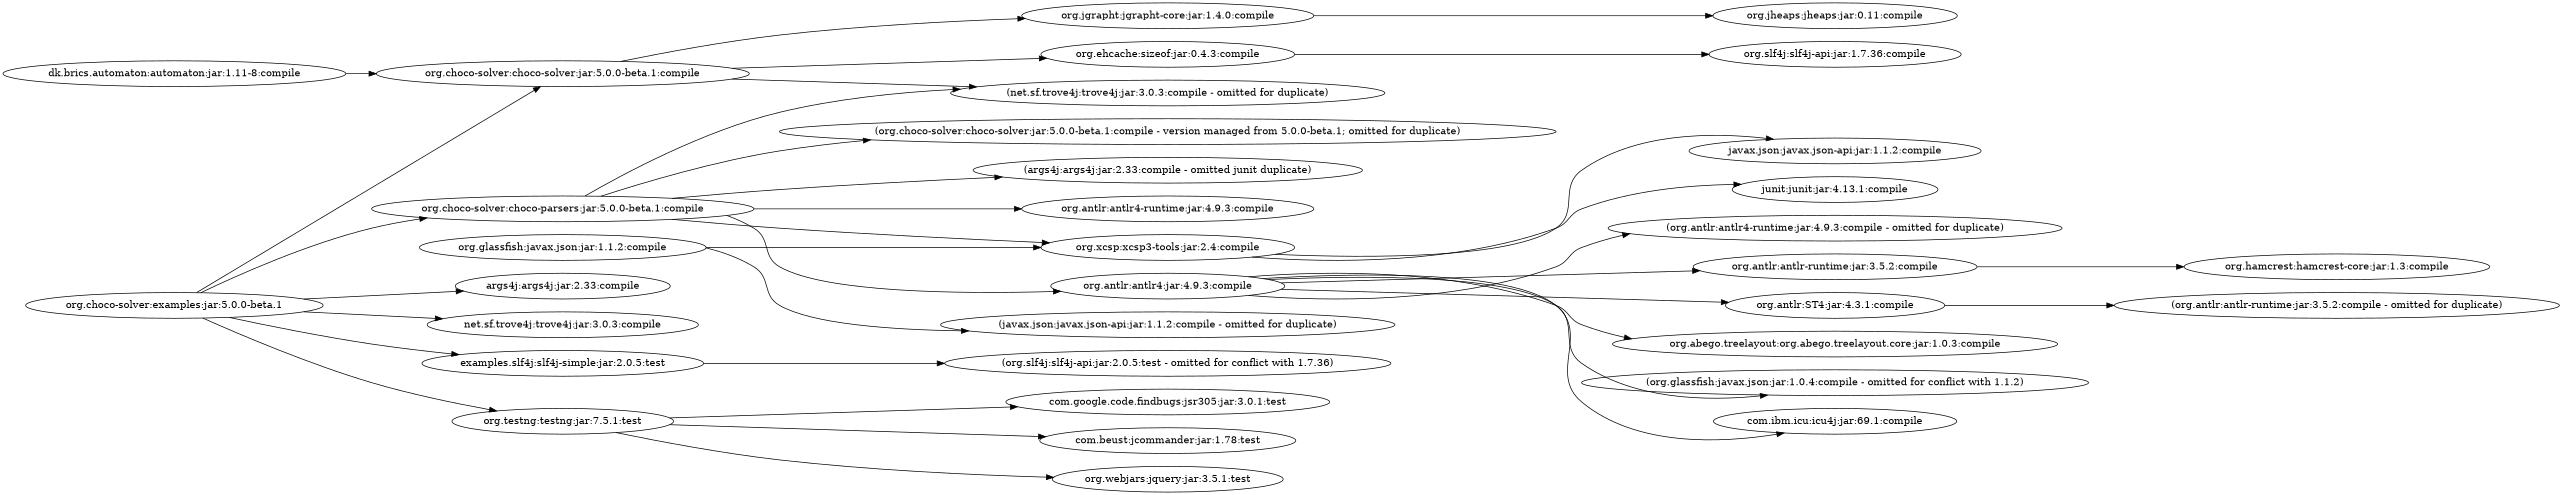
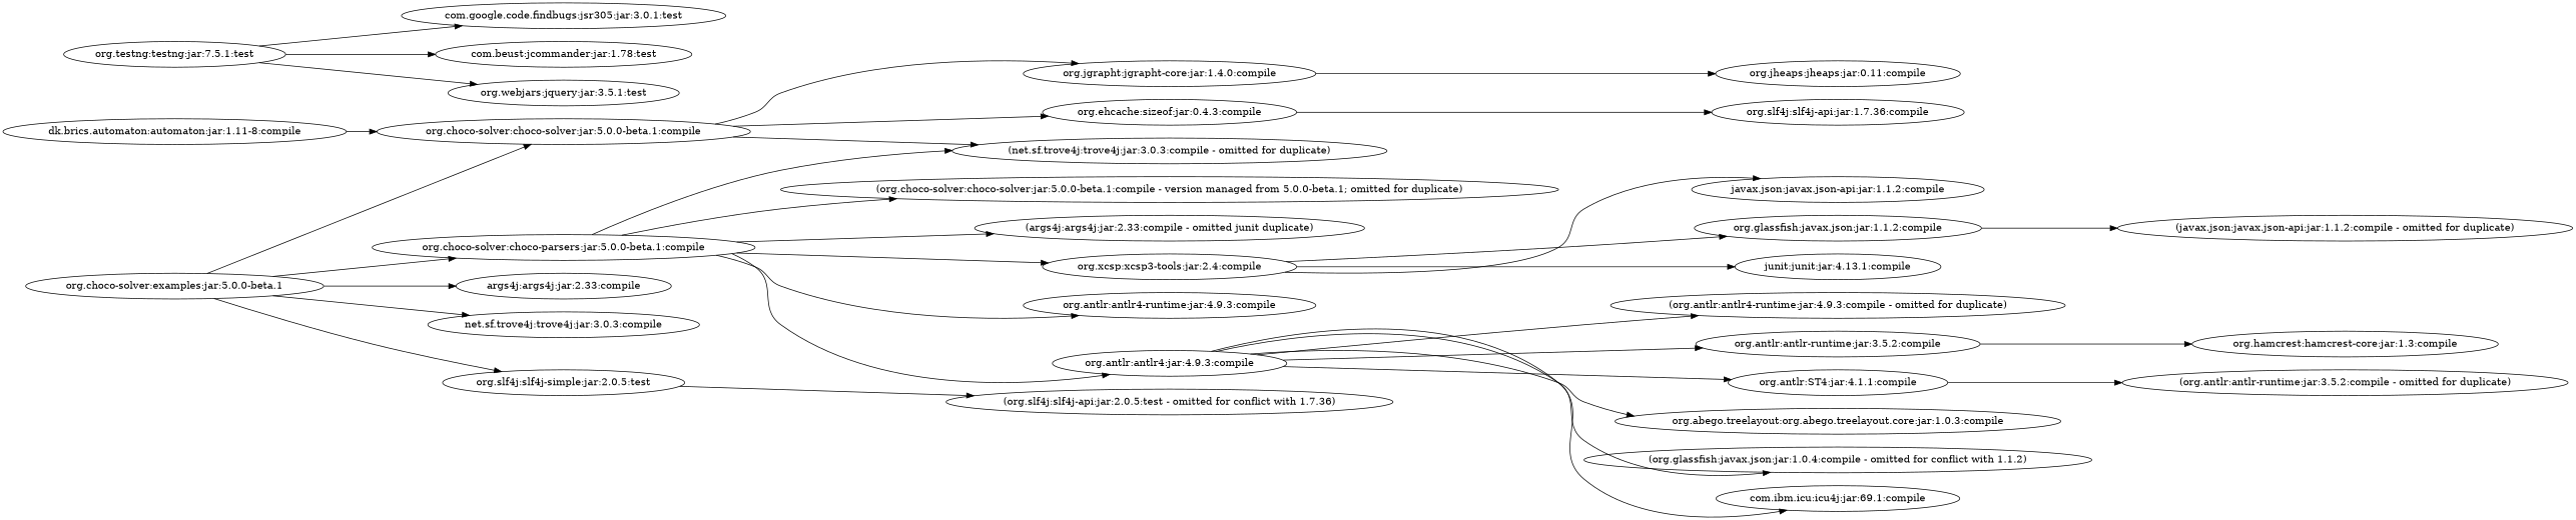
  digraph {
    rankdir=LR
    "org.choco-solver:examples:jar:5.0.0-beta.1"
    "org.choco-solver:choco-solver:jar:5.0.0-beta.1:compile"
    "org.choco-solver:choco-parsers:jar:5.0.0-beta.1:compile"
    "args4j:args4j:jar:2.33:compile"
    "net.sf.trove4j:trove4j:jar:3.0.3:compile"
-   "org.slf4j:slf4j-simple:jar:2.0.5:test" [label="examples.slf4j:slf4j-simple:jar:2.0.5:test"]
+   "org.slf4j:slf4j-simple:jar:2.0.5:test"
    "org.testng:testng:jar:7.5.1:test"
    "org.jgrapht:jgrapht-core:jar:1.4.0:compile"
    "org.ehcache:sizeof:jar:0.4.3:compile"
    "(net.sf.trove4j:trove4j:jar:3.0.3:compile - omitted for duplicate)"
    "(org.choco-solver:choco-solver:jar:5.0.0-beta.1:compile - version managed from 5.0.0-beta.1; omitted for duplicate)"
    n12 [label="(args4j:args4j:jar:2.33:compile - omitted junit duplicate)"]
    "org.xcsp:xcsp3-tools:jar:2.4:compile"
    "org.antlr:antlr4-runtime:jar:4.9.3:compile"
    "org.antlr:antlr4:jar:4.9.3:compile"
    "(org.slf4j:slf4j-api:jar:2.0.5:test - omitted for conflict with 1.7.36)"
    "com.google.code.findbugs:jsr305:jar:3.0.1:test"
    "com.beust:jcommander:jar:1.78:test"
    "org.webjars:jquery:jar:3.5.1:test"
    "dk.brics.automaton:automaton:jar:1.11-8:compile"
    "org.jheaps:jheaps:jar:0.11:compile"
    "org.slf4j:slf4j-api:jar:1.7.36:compile"
    "javax.json:javax.json-api:jar:1.1.2:compile"
    "org.glassfish:javax.json:jar:1.1.2:compile"
    "junit:junit:jar:4.13.1:compile"
    "(org.antlr:antlr4-runtime:jar:4.9.3:compile - omitted for duplicate)"
    "org.antlr:antlr-runtime:jar:3.5.2:compile"
-   "org.antlr:ST4:jar:4.3.1:compile"
+   "org.antlr:ST4:jar:4.3.1:compile" [label="org.antlr:ST4:jar:4.1.1:compile"]
    "org.abego.treelayout:org.abego.treelayout.core:jar:1.0.3:compile"
    "(org.glassfish:javax.json:jar:1.0.4:compile - omitted for conflict with 1.1.2)"
    "com.ibm.icu:icu4j:jar:69.1:compile"
    "(javax.json:javax.json-api:jar:1.1.2:compile - omitted for duplicate)"
    "org.hamcrest:hamcrest-core:jar:1.3:compile"
    "(org.antlr:antlr-runtime:jar:3.5.2:compile - omitted for duplicate)"
    "org.choco-solver:examples:jar:5.0.0-beta.1" -> "org.choco-solver:choco-solver:jar:5.0.0-beta.1:compile"
    "org.choco-solver:examples:jar:5.0.0-beta.1" -> "org.choco-solver:choco-parsers:jar:5.0.0-beta.1:compile"
    "org.choco-solver:examples:jar:5.0.0-beta.1" -> "args4j:args4j:jar:2.33:compile"
    "org.choco-solver:examples:jar:5.0.0-beta.1" -> "net.sf.trove4j:trove4j:jar:3.0.3:compile"
    "org.choco-solver:examples:jar:5.0.0-beta.1" -> "org.slf4j:slf4j-simple:jar:2.0.5:test"
-   "org.choco-solver:examples:jar:5.0.0-beta.1" -> "org.testng:testng:jar:7.5.1:test"
    "org.choco-solver:choco-solver:jar:5.0.0-beta.1:compile" -> "org.jgrapht:jgrapht-core:jar:1.4.0:compile"
    "org.choco-solver:choco-solver:jar:5.0.0-beta.1:compile" -> "org.ehcache:sizeof:jar:0.4.3:compile"
    "org.choco-solver:choco-solver:jar:5.0.0-beta.1:compile" -> "(net.sf.trove4j:trove4j:jar:3.0.3:compile - omitted for duplicate)"
    "org.choco-solver:choco-parsers:jar:5.0.0-beta.1:compile" -> "(net.sf.trove4j:trove4j:jar:3.0.3:compile - omitted for duplicate)"
    "org.choco-solver:choco-parsers:jar:5.0.0-beta.1:compile" -> "(org.choco-solver:choco-solver:jar:5.0.0-beta.1:compile - version managed from 5.0.0-beta.1; omitted for duplicate)"
    "org.choco-solver:choco-parsers:jar:5.0.0-beta.1:compile" -> n12
    "org.choco-solver:choco-parsers:jar:5.0.0-beta.1:compile" -> "org.xcsp:xcsp3-tools:jar:2.4:compile"
    "org.choco-solver:choco-parsers:jar:5.0.0-beta.1:compile" -> "org.antlr:antlr4-runtime:jar:4.9.3:compile"
    "org.choco-solver:choco-parsers:jar:5.0.0-beta.1:compile" -> "org.antlr:antlr4:jar:4.9.3:compile"
    "org.slf4j:slf4j-simple:jar:2.0.5:test" -> "(org.slf4j:slf4j-api:jar:2.0.5:test - omitted for conflict with 1.7.36)"
    "org.testng:testng:jar:7.5.1:test" -> "com.google.code.findbugs:jsr305:jar:3.0.1:test"
    "org.testng:testng:jar:7.5.1:test" -> "com.beust:jcommander:jar:1.78:test"
    "org.testng:testng:jar:7.5.1:test" -> "org.webjars:jquery:jar:3.5.1:test"
    "org.jgrapht:jgrapht-core:jar:1.4.0:compile" -> "org.jheaps:jheaps:jar:0.11:compile"
    "org.ehcache:sizeof:jar:0.4.3:compile" -> "org.slf4j:slf4j-api:jar:1.7.36:compile"
    "org.xcsp:xcsp3-tools:jar:2.4:compile" -> "javax.json:javax.json-api:jar:1.1.2:compile"
-   "org.glassfish:javax.json:jar:1.1.2:compile" -> "org.xcsp:xcsp3-tools:jar:2.4:compile"
+   "org.xcsp:xcsp3-tools:jar:2.4:compile" -> "org.glassfish:javax.json:jar:1.1.2:compile"
    "org.xcsp:xcsp3-tools:jar:2.4:compile" -> "junit:junit:jar:4.13.1:compile"
    "org.antlr:antlr4:jar:4.9.3:compile" -> "(org.antlr:antlr4-runtime:jar:4.9.3:compile - omitted for duplicate)"
    "org.antlr:antlr4:jar:4.9.3:compile" -> "org.antlr:antlr-runtime:jar:3.5.2:compile"
    "org.antlr:antlr4:jar:4.9.3:compile" -> "org.antlr:ST4:jar:4.3.1:compile"
    "org.antlr:antlr4:jar:4.9.3:compile" -> "org.abego.treelayout:org.abego.treelayout.core:jar:1.0.3:compile"
    "org.antlr:antlr4:jar:4.9.3:compile" -> "(org.glassfish:javax.json:jar:1.0.4:compile - omitted for conflict with 1.1.2)"
    "org.antlr:antlr4:jar:4.9.3:compile" -> "com.ibm.icu:icu4j:jar:69.1:compile"
    "dk.brics.automaton:automaton:jar:1.11-8:compile" -> "org.choco-solver:choco-solver:jar:5.0.0-beta.1:compile"
    "org.glassfish:javax.json:jar:1.1.2:compile" -> "(javax.json:javax.json-api:jar:1.1.2:compile - omitted for duplicate)"
    "org.antlr:antlr-runtime:jar:3.5.2:compile" -> "org.hamcrest:hamcrest-core:jar:1.3:compile"
    "org.antlr:ST4:jar:4.3.1:compile" -> "(org.antlr:antlr-runtime:jar:3.5.2:compile - omitted for duplicate)"
  }
